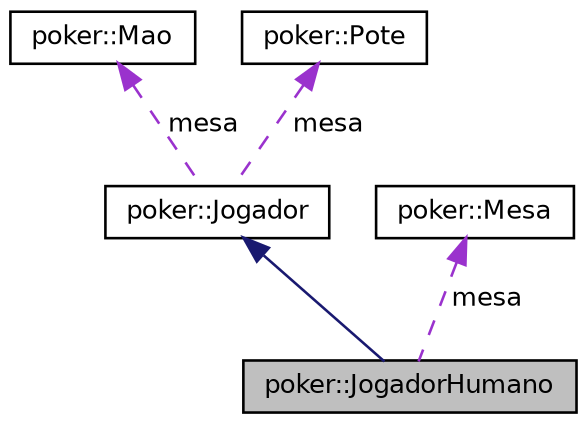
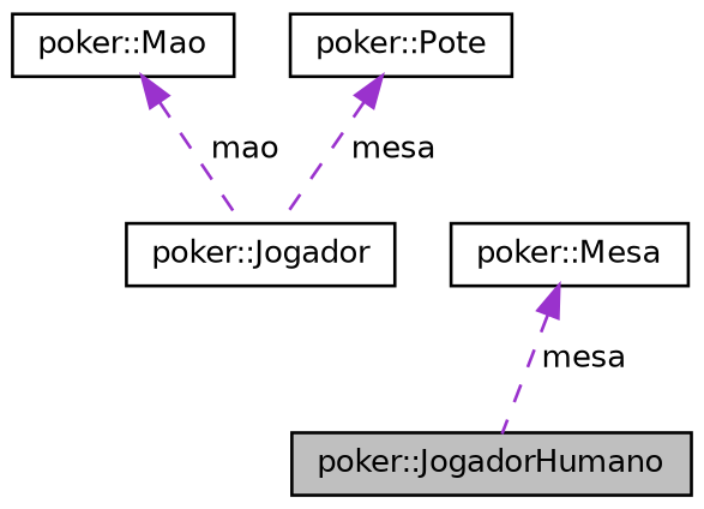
  digraph {
    node [color=black fillcolor=white fontname=Helvetica fontsize=10 shape=record style=filled]
    edge [color=darkorchid3 dir=back fontname=Helvetica fontsize=10 labelfontname=Helvetica labelfontsize=10 style=dashed]
    n1 [fillcolor=grey75 fontcolor=black height=0.2 label="poker::JogadorHumano" width=0.4]
    n2 [height=0.2 label="poker::Jogador" width=0.4]
    n3 [height=0.2 label="poker::Mao" width=0.4]
    n4 [height=0.2 label="poker::Pote" width=0.4]
    n5 [height=0.2 label="poker::Mesa" width=0.4]
-   n2 -> n1 [color=midnightblue style=solid]
-   n3 -> n2 [label=" mesa"]
+   n3 -> n2 [label=" mao"]
    n4 -> n2 [label=" mesa"]
    n5 -> n1 [label=" mesa"]
  }
